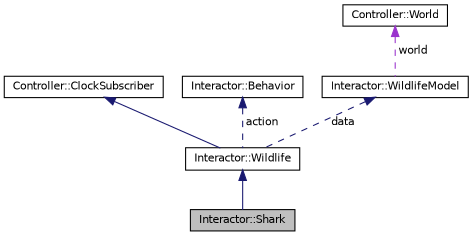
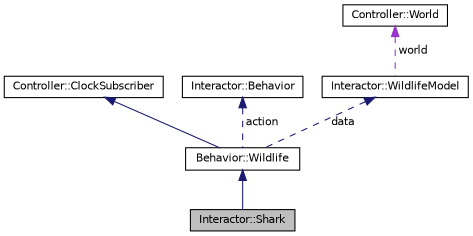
  digraph {
    node [color=black fillcolor=white fontname=Helvetica fontsize=10 shape=record style=filled]
    edge [color=midnightblue dir=back fontname=Helvetica fontsize=10 labelfontname=Helvetica labelfontsize=10 style=dashed]
    n1 [fillcolor=grey75 fontcolor=black height=0.2 label="Interactor::Shark" width=0.4]
-   n2 [height=0.2 label="Interactor::Wildlife" width=0.4]
+   n2 [height=0.2 label="Behavior::Wildlife" width=0.4]
    n3 [height=0.2 label="Controller::ClockSubscriber" width=0.4]
    n4 [height=0.2 label="Interactor::Behavior" width=0.4]
    n5 [height=0.2 label="Interactor::WildlifeModel" width=0.4]
    n6 [height=0.2 label="Controller::World" width=0.4]
    n2 -> n1 [style=solid]
    n3 -> n2 [style=solid]
    n4 -> n2 [label=" action"]
    n5 -> n2 [label=" data"]
    n6 -> n5 [color=darkorchid3 label=" world"]
  }
